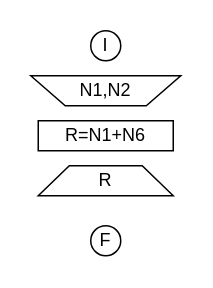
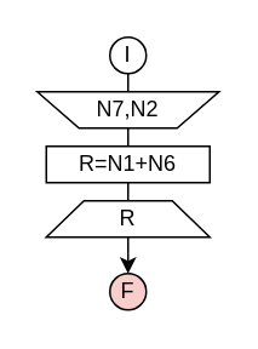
  <mxCell id="0" />
  <mxCell id="1" parent="0" />
+ <mxCell id="2" style="edgeStyle=orthogonalEdgeStyle;rounded=0;orthogonalLoop=1;jettySize=auto;html=1;" edge="1" parent="1" source="3" target="7"><mxGeometry relative="1" as="geometry" /></mxCell>
  <mxCell id="3" value="I" style="ellipse;whiteSpace=wrap;html=1;aspect=fixed;" vertex="1" parent="1"><mxGeometry x="60" y="20" width="20" height="20" as="geometry" /></mxCell>
- <mxCell id="4" value="N1,N2" style="verticalLabelPosition=middle;verticalAlign=middle;html=1;shape=trapezoid;perimeter=trapezoidPerimeter;whiteSpace=wrap;size=0.23;arcSize=10;flipV=1;labelPosition=center;align=center;direction=east;" vertex="1" parent="1"><mxGeometry x="20" y="50" width="100" height="20" as="geometry" /></mxCell>
+ <mxCell id="4" value="N7,N2" style="verticalLabelPosition=middle;verticalAlign=middle;html=1;shape=trapezoid;perimeter=trapezoidPerimeter;whiteSpace=wrap;size=0.23;arcSize=10;flipV=1;labelPosition=center;align=center;direction=east;" vertex="1" parent="1"><mxGeometry x="20" y="50" width="100" height="20" as="geometry" /></mxCell>
  <mxCell id="5" value="R=N1+N6" style="rounded=0;whiteSpace=wrap;html=1;" vertex="1" parent="1"><mxGeometry x="25" y="80" width="90" height="20" as="geometry" /></mxCell>
  <mxCell id="6" value="R" style="verticalLabelPosition=middle;verticalAlign=middle;html=1;shape=trapezoid;perimeter=trapezoidPerimeter;whiteSpace=wrap;size=0.23;arcSize=10;flipV=1;labelPosition=center;align=center;direction=west;" vertex="1" parent="1"><mxGeometry x="25" y="110" width="90" height="20" as="geometry" /></mxCell>
- <mxCell id="7" value="F" style="ellipse;whiteSpace=wrap;html=1;aspect=fixed;" vertex="1" parent="1"><mxGeometry x="60" y="150" width="20" height="20" as="geometry" /></mxCell>
+ <mxCell id="7" value="F" style="ellipse;whiteSpace=wrap;html=1;aspect=fixed;fillColor=#f8cecc;" vertex="1" parent="1"><mxGeometry x="60" y="150" width="20" height="20" as="geometry" /></mxCell>
